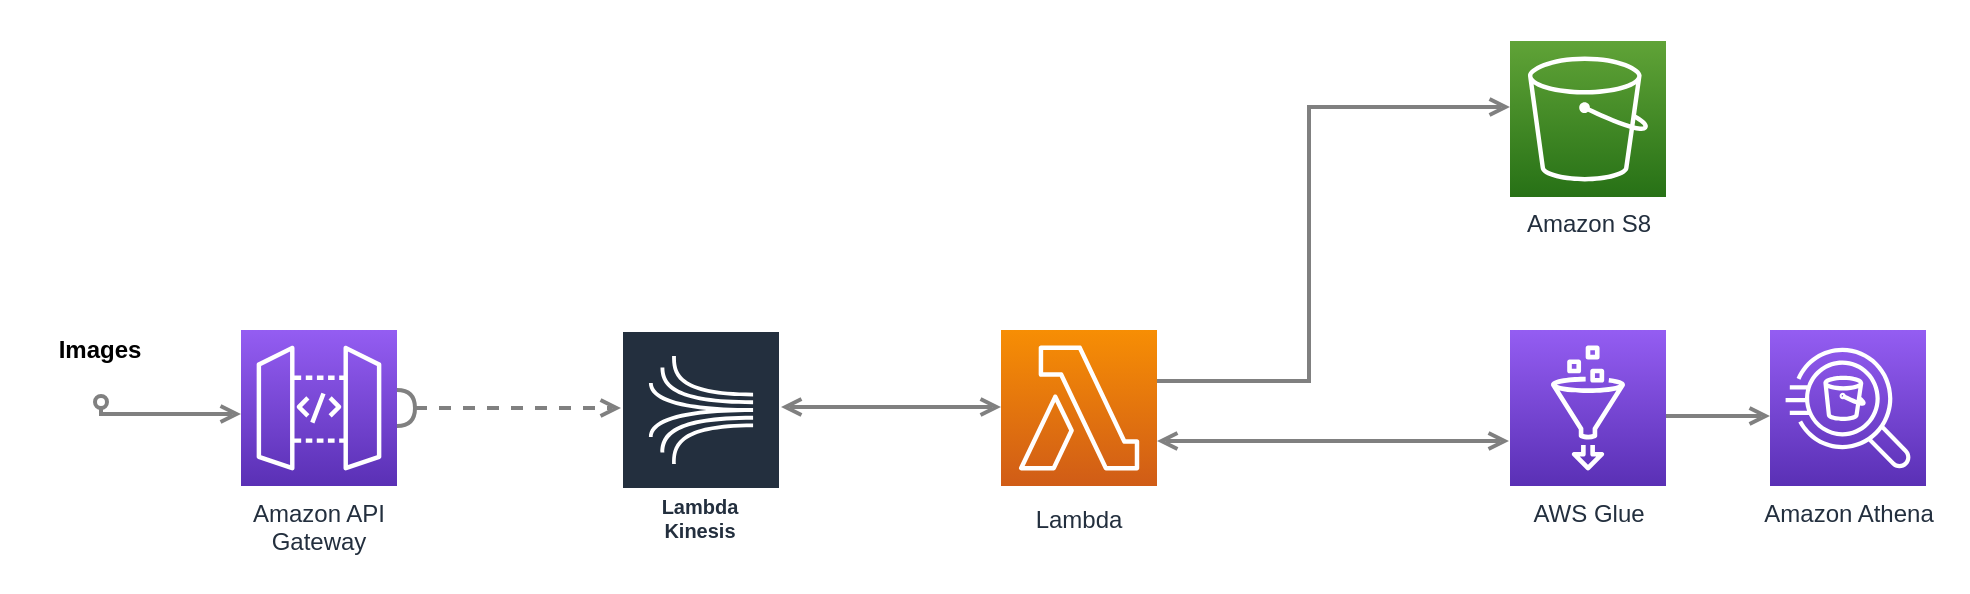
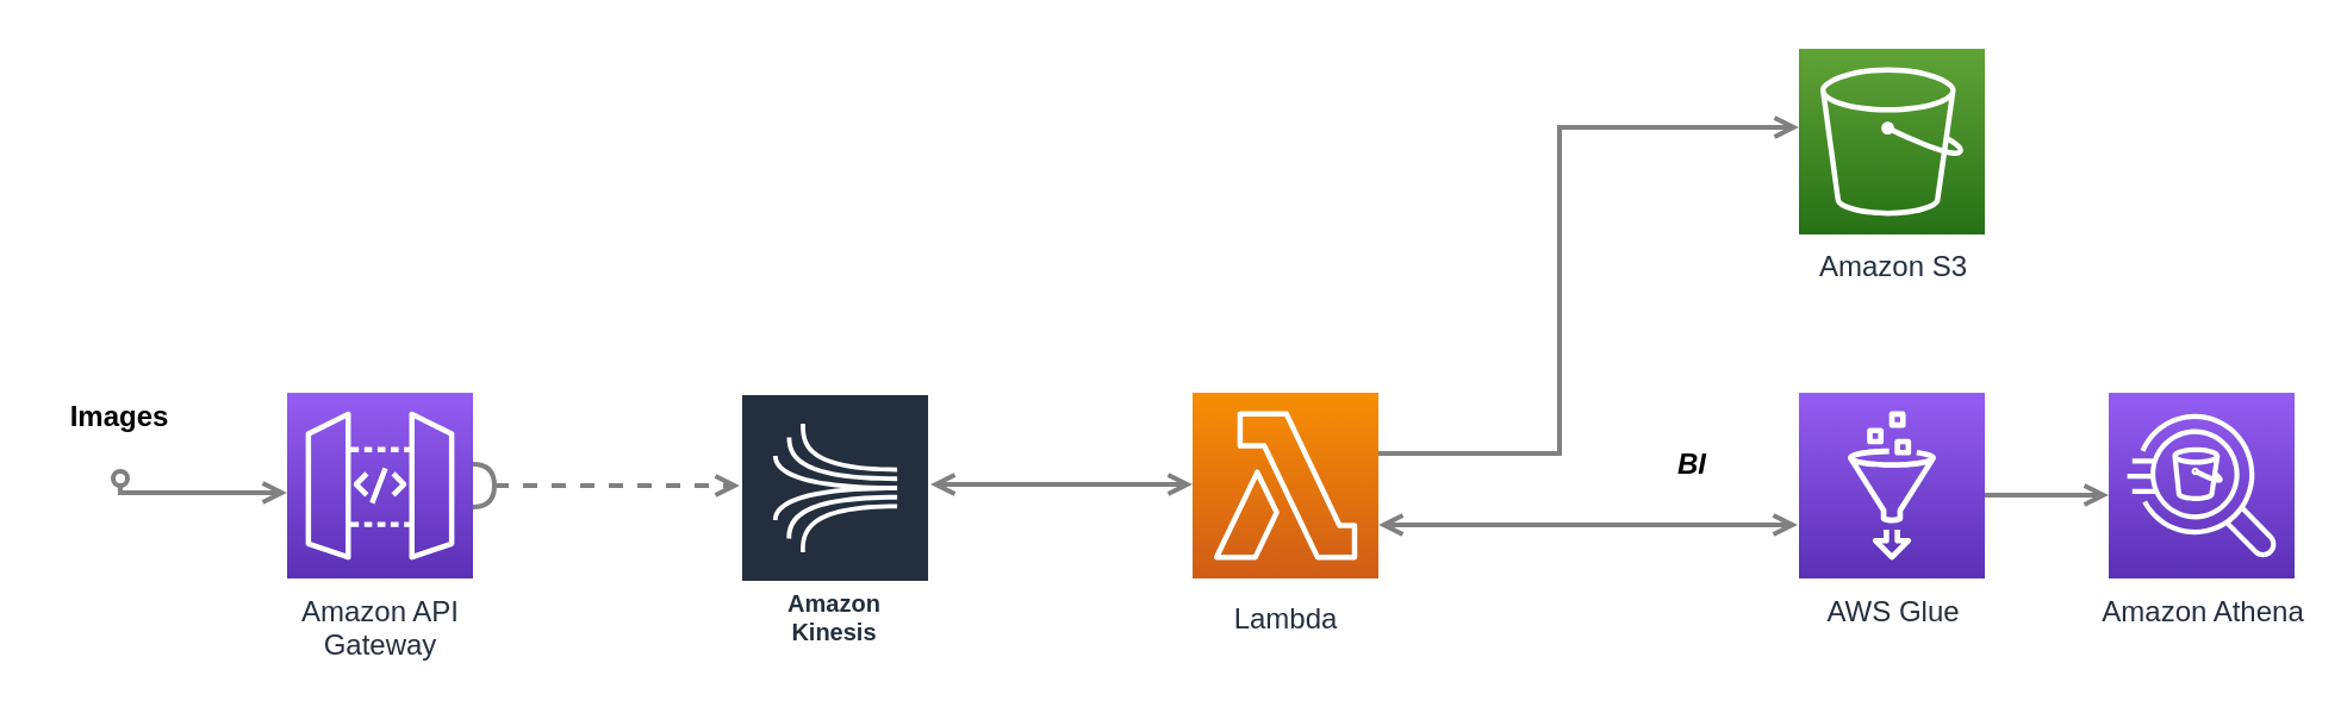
  <mxCell id="0" />
  <mxCell id="1" parent="0" />
  <mxCell id="2" style="edgeStyle=orthogonalEdgeStyle;rounded=0;orthogonalLoop=1;jettySize=auto;html=1;startArrow=halfCircle;startFill=0;endArrow=open;endFill=0;strokeWidth=2;strokeColor=#808080;dashed=1;" parent="1" source="7" target="11" edge="1"><mxGeometry relative="1" as="geometry"><Array as="points"><mxPoint x="330" y="209" /><mxPoint x="330" y="209" /></Array><mxPoint x="240" y="209" as="sourcePoint" /><mxPoint x="310" y="209" as="targetPoint" /></mxGeometry></mxCell>
  <mxCell id="3" style="edgeStyle=orthogonalEdgeStyle;rounded=0;orthogonalLoop=1;jettySize=auto;html=1;startArrow=open;startFill=0;endArrow=open;endFill=0;strokeWidth=2;strokeColor=#808080;" parent="1" target="8" edge="1"><mxGeometry relative="1" as="geometry"><Array as="points"><mxPoint x="554" y="190" /><mxPoint x="654" y="190" /><mxPoint x="654" y="53" /></Array><mxPoint x="554" y="200" as="sourcePoint" /></mxGeometry></mxCell>
  <mxCell id="4" style="edgeStyle=orthogonalEdgeStyle;rounded=0;orthogonalLoop=1;jettySize=auto;html=1;startArrow=open;startFill=0;endArrow=open;endFill=0;strokeWidth=2;strokeColor=#808080;" parent="1" source="6" edge="1"><mxGeometry relative="1" as="geometry"><Array as="points"><mxPoint x="704" y="220" /><mxPoint x="704" y="220" /></Array><mxPoint x="612.499" y="361.5" as="sourcePoint" /><mxPoint x="754" y="220" as="targetPoint" /></mxGeometry></mxCell>
  <mxCell id="5" value="" style="edgeStyle=orthogonalEdgeStyle;rounded=0;orthogonalLoop=1;jettySize=auto;html=1;startArrow=none;startFill=0;endArrow=open;endFill=0;strokeWidth=2;strokeColor=#808080;" parent="1" edge="1"><mxGeometry relative="1" as="geometry"><mxPoint x="832.5" y="207.5" as="sourcePoint" /><mxPoint x="884.5" y="207.5" as="targetPoint" /></mxGeometry></mxCell>
  <mxCell id="6" value="Lambda" style="outlineConnect=0;fontColor=#232F3E;gradientColor=#F78E04;gradientDirection=north;fillColor=#D05C17;strokeColor=#ffffff;dashed=0;verticalLabelPosition=bottom;verticalAlign=top;align=center;html=1;fontSize=12;fontStyle=0;aspect=fixed;shape=mxgraph.aws4.resourceIcon;resIcon=mxgraph.aws4.lambda;labelBackgroundColor=#ffffff;spacingTop=3;" parent="1" vertex="1"><mxGeometry x="500" y="164.5" width="78" height="78" as="geometry" /></mxCell>
  <mxCell id="7" value="Amazon API&lt;br&gt;Gateway&lt;br&gt;" style="outlineConnect=0;fontColor=#232F3E;gradientColor=#945DF2;gradientDirection=north;fillColor=#5A30B5;strokeColor=#ffffff;dashed=0;verticalLabelPosition=bottom;verticalAlign=top;align=center;html=1;fontSize=12;fontStyle=0;aspect=fixed;shape=mxgraph.aws4.resourceIcon;resIcon=mxgraph.aws4.api_gateway;labelBackgroundColor=#ffffff;" parent="1" vertex="1"><mxGeometry x="120" y="164.5" width="78" height="78" as="geometry" /></mxCell>
- <mxCell id="8" value="Amazon S8" style="outlineConnect=0;fontColor=#232F3E;gradientColor=#60A337;gradientDirection=north;fillColor=#277116;strokeColor=#ffffff;dashed=0;verticalLabelPosition=bottom;verticalAlign=top;align=center;html=1;fontSize=12;fontStyle=0;aspect=fixed;shape=mxgraph.aws4.resourceIcon;resIcon=mxgraph.aws4.s3;labelBackgroundColor=#ffffff;" parent="1" vertex="1"><mxGeometry x="754.5" y="20" width="78" height="78" as="geometry" /></mxCell>
+ <mxCell id="8" value="Amazon S3" style="outlineConnect=0;fontColor=#232F3E;gradientColor=#60A337;gradientDirection=north;fillColor=#277116;strokeColor=#ffffff;dashed=0;verticalLabelPosition=bottom;verticalAlign=top;align=center;html=1;fontSize=12;fontStyle=0;aspect=fixed;shape=mxgraph.aws4.resourceIcon;resIcon=mxgraph.aws4.s3;labelBackgroundColor=#ffffff;" parent="1" vertex="1"><mxGeometry x="754.5" y="20" width="78" height="78" as="geometry" /></mxCell>
  <mxCell id="9" value="AWS Glue" style="outlineConnect=0;fontColor=#232F3E;gradientColor=#945DF2;gradientDirection=north;fillColor=#5A30B5;strokeColor=#ffffff;dashed=0;verticalLabelPosition=bottom;verticalAlign=top;align=center;html=1;fontSize=12;fontStyle=0;aspect=fixed;shape=mxgraph.aws4.resourceIcon;resIcon=mxgraph.aws4.glue;labelBackgroundColor=#ffffff;" parent="1" vertex="1"><mxGeometry x="754.5" y="164.5" width="78" height="78" as="geometry" /></mxCell>
  <mxCell id="10" value="Amazon Athena" style="outlineConnect=0;fontColor=#232F3E;gradientColor=#945DF2;gradientDirection=north;fillColor=#5A30B5;strokeColor=#ffffff;dashed=0;verticalLabelPosition=bottom;verticalAlign=top;align=center;html=1;fontSize=12;fontStyle=0;aspect=fixed;shape=mxgraph.aws4.resourceIcon;resIcon=mxgraph.aws4.athena;labelBackgroundColor=#ffffff;" parent="1" vertex="1"><mxGeometry x="884.5" y="164.5" width="78" height="78" as="geometry" /></mxCell>
- <mxCell id="11" value="Lambda Kinesis" style="sketch=0;outlineConnect=0;fontColor=#232F3E;gradientColor=none;strokeColor=#ffffff;fillColor=#232F3E;dashed=0;verticalLabelPosition=middle;verticalAlign=bottom;align=center;html=1;whiteSpace=wrap;fontSize=10;fontStyle=1;spacing=3;shape=mxgraph.aws4.productIcon;prIcon=mxgraph.aws4.kinesis;" vertex="1" parent="1"><mxGeometry x="310" y="164.5" width="80" height="110" as="geometry" /></mxCell>
+ <mxCell id="11" value="Amazon Kinesis" style="sketch=0;outlineConnect=0;fontColor=#232F3E;gradientColor=none;strokeColor=#ffffff;fillColor=#232F3E;dashed=0;verticalLabelPosition=middle;verticalAlign=bottom;align=center;html=1;whiteSpace=wrap;fontSize=10;fontStyle=1;spacing=3;shape=mxgraph.aws4.productIcon;prIcon=mxgraph.aws4.kinesis;" vertex="1" parent="1"><mxGeometry x="310" y="164.5" width="80" height="110" as="geometry" /></mxCell>
  <mxCell id="12" style="edgeStyle=orthogonalEdgeStyle;rounded=0;orthogonalLoop=1;jettySize=auto;html=1;startArrow=open;startFill=0;endArrow=open;endFill=0;strokeWidth=2;strokeColor=#808080;" edge="1" parent="1"><mxGeometry relative="1" as="geometry"><Array as="points"><mxPoint x="430" y="203" /><mxPoint x="430" y="203" /></Array><mxPoint x="390" y="203" as="sourcePoint" /><mxPoint x="500" y="203" as="targetPoint" /></mxGeometry></mxCell>
  <mxCell id="13" style="edgeStyle=orthogonalEdgeStyle;rounded=0;orthogonalLoop=1;jettySize=auto;html=1;startArrow=oval;startFill=0;endArrow=open;endFill=0;strokeWidth=2;strokeColor=#808080;" edge="1" parent="1"><mxGeometry relative="1" as="geometry"><Array as="points"><mxPoint x="50" y="206.5" /></Array><mxPoint x="50" y="200.5" as="sourcePoint" /><mxPoint x="120" y="206.5" as="targetPoint" /></mxGeometry></mxCell>
  <mxCell id="14" value="&lt;b&gt;Images&lt;/b&gt;" style="text;html=1;strokeColor=none;fillColor=none;align=center;verticalAlign=middle;whiteSpace=wrap;rounded=0;" vertex="1" parent="1"><mxGeometry x="20" y="160" width="60" height="30" as="geometry" /></mxCell>
+ <mxCell id="15" value="&lt;b&gt;&lt;i&gt;BI&lt;/i&gt;&lt;/b&gt;" style="text;html=1;strokeColor=none;fillColor=none;align=center;verticalAlign=middle;whiteSpace=wrap;rounded=0;" vertex="1" parent="1"><mxGeometry x="680" y="180" width="60" height="30" as="geometry" /></mxCell>
